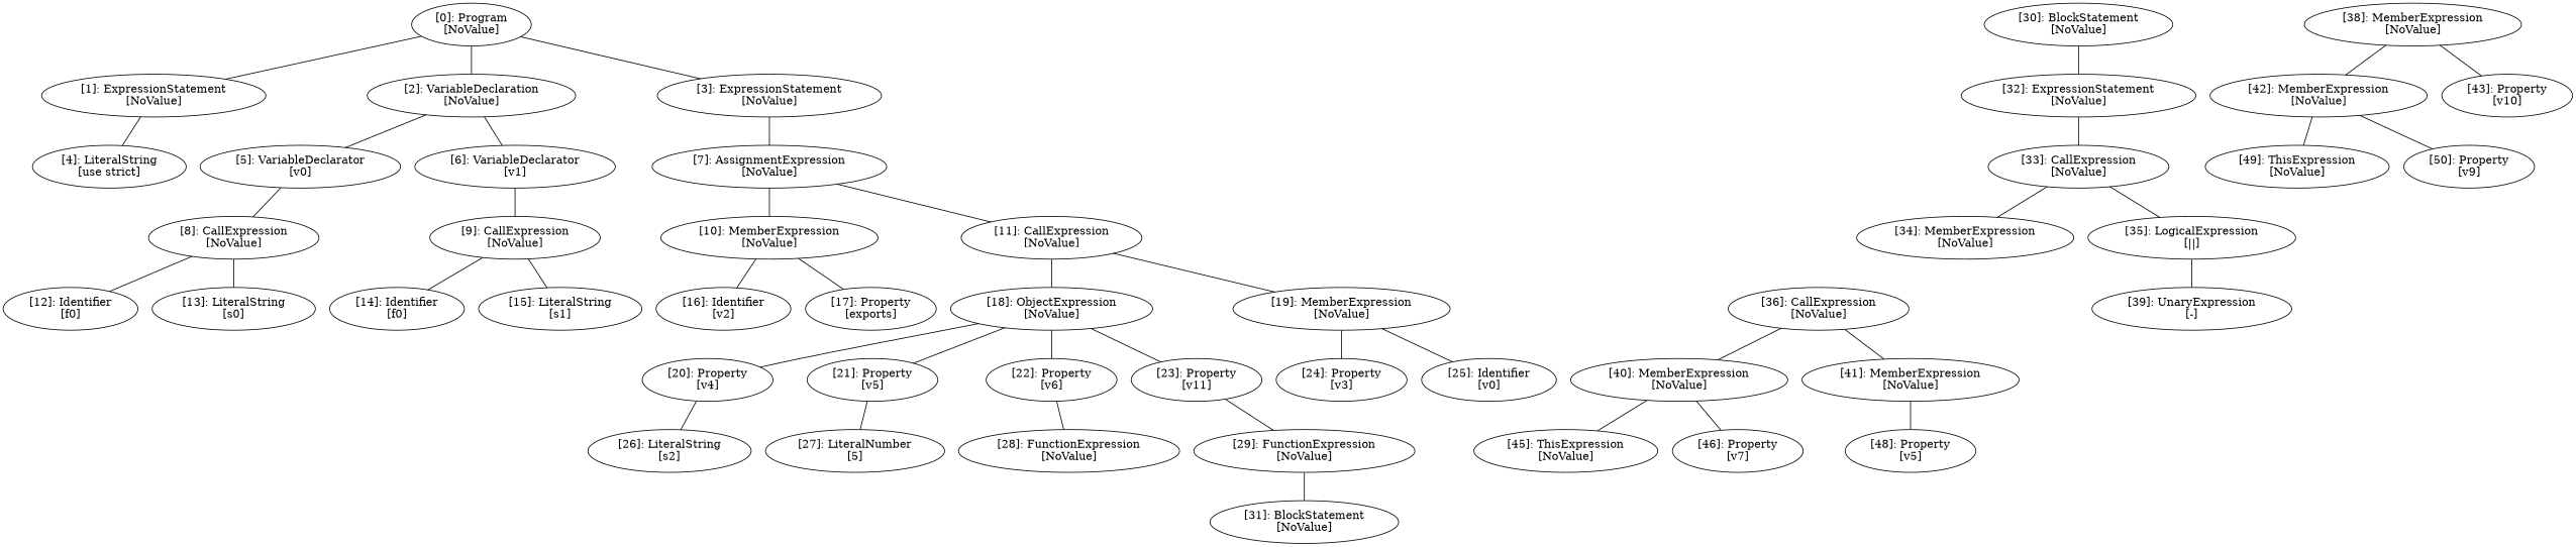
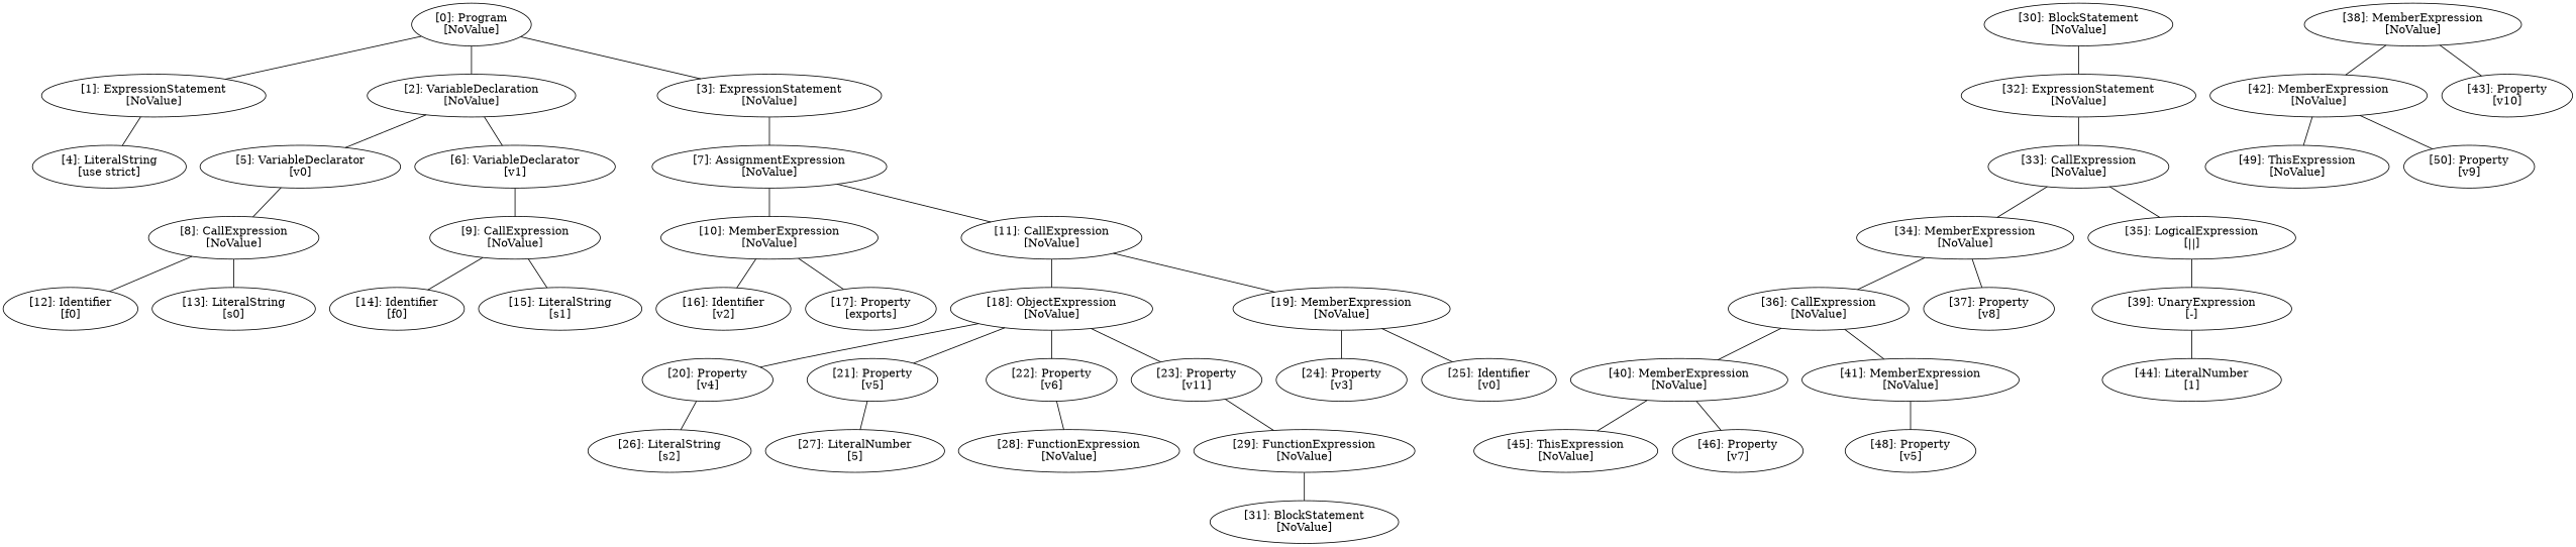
  graph {
    n1 [label="[0]: Program\n[NoValue]"]
    n2 [label="[1]: ExpressionStatement\n[NoValue]"]
    n3 [label="[2]: VariableDeclaration\n[NoValue]"]
    n4 [label="[3]: ExpressionStatement\n[NoValue]"]
    n5 [label="[4]: LiteralString\n[use strict]"]
    n6 [label="[5]: VariableDeclarator\n[v0]"]
    n7 [label="[6]: VariableDeclarator\n[v1]"]
    n8 [label="[7]: AssignmentExpression\n[NoValue]"]
    n9 [label="[8]: CallExpression\n[NoValue]"]
    n10 [label="[9]: CallExpression\n[NoValue]"]
    n11 [label="[10]: MemberExpression\n[NoValue]"]
    n12 [label="[11]: CallExpression\n[NoValue]"]
    n13 [label="[12]: Identifier\n[f0]"]
    n14 [label="[13]: LiteralString\n[s0]"]
    n15 [label="[14]: Identifier\n[f0]"]
    n16 [label="[15]: LiteralString\n[s1]"]
    n17 [label="[16]: Identifier\n[v2]"]
    n18 [label="[17]: Property\n[exports]"]
    n19 [label="[18]: ObjectExpression\n[NoValue]"]
    n20 [label="[19]: MemberExpression\n[NoValue]"]
    n21 [label="[20]: Property\n[v4]"]
    n22 [label="[21]: Property\n[v5]"]
    n23 [label="[22]: Property\n[v6]"]
    n24 [label="[23]: Property\n[v11]"]
    n25 [label="[24]: Property\n[v3]"]
    n26 [label="[25]: Identifier\n[v0]"]
    n27 [label="[26]: LiteralString\n[s2]"]
    n28 [label="[27]: LiteralNumber\n[5]"]
    n29 [label="[28]: FunctionExpression\n[NoValue]"]
    n30 [label="[29]: FunctionExpression\n[NoValue]"]
    n31 [label="[31]: BlockStatement\n[NoValue]"]
    n32 [label="[30]: BlockStatement\n[NoValue]"]
    n33 [label="[32]: ExpressionStatement\n[NoValue]"]
    n34 [label="[33]: CallExpression\n[NoValue]"]
    n35 [label="[34]: MemberExpression\n[NoValue]"]
    n36 [label="[35]: LogicalExpression\n[||]"]
    n37 [label="[36]: CallExpression\n[NoValue]"]
+   n38 [label="[37]: Property\n[v8]"]
    n39 [label="[39]: UnaryExpression\n[-]"]
    n40 [label="[40]: MemberExpression\n[NoValue]"]
    n41 [label="[41]: MemberExpression\n[NoValue]"]
    n42 [label="[38]: MemberExpression\n[NoValue]"]
    n43 [label="[42]: MemberExpression\n[NoValue]"]
    n44 [label="[43]: Property\n[v10]"]
+   n45 [label="[44]: LiteralNumber\n[1]"]
    n46 [label="[45]: ThisExpression\n[NoValue]"]
    n47 [label="[46]: Property\n[v7]"]
    n48 [label="[48]: Property\n[v5]"]
    n49 [label="[49]: ThisExpression\n[NoValue]"]
    n50 [label="[50]: Property\n[v9]"]
    n1 -- n2
    n1 -- n3
    n1 -- n4
    n2 -- n5
    n3 -- n6
    n3 -- n7
    n4 -- n8
    n6 -- n9
    n7 -- n10
    n8 -- n11
    n8 -- n12
    n9 -- n13
    n9 -- n14
    n10 -- n15
    n10 -- n16
    n11 -- n17
    n11 -- n18
    n12 -- n19
    n12 -- n20
    n19 -- n21
    n19 -- n22
    n19 -- n23
    n19 -- n24
    n20 -- n25
    n20 -- n26
    n21 -- n27
    n22 -- n28
    n23 -- n29
    n24 -- n30
    n30 -- n31
    n32 -- n33
    n33 -- n34
    n34 -- n35
    n34 -- n36
+   n35 -- n37
+   n35 -- n38
    n36 -- n39
    n37 -- n40
    n37 -- n41
+   n39 -- n45
    n40 -- n46
    n40 -- n47
    n41 -- n48
    n42 -- n43
    n42 -- n44
    n43 -- n49
    n43 -- n50
  }
